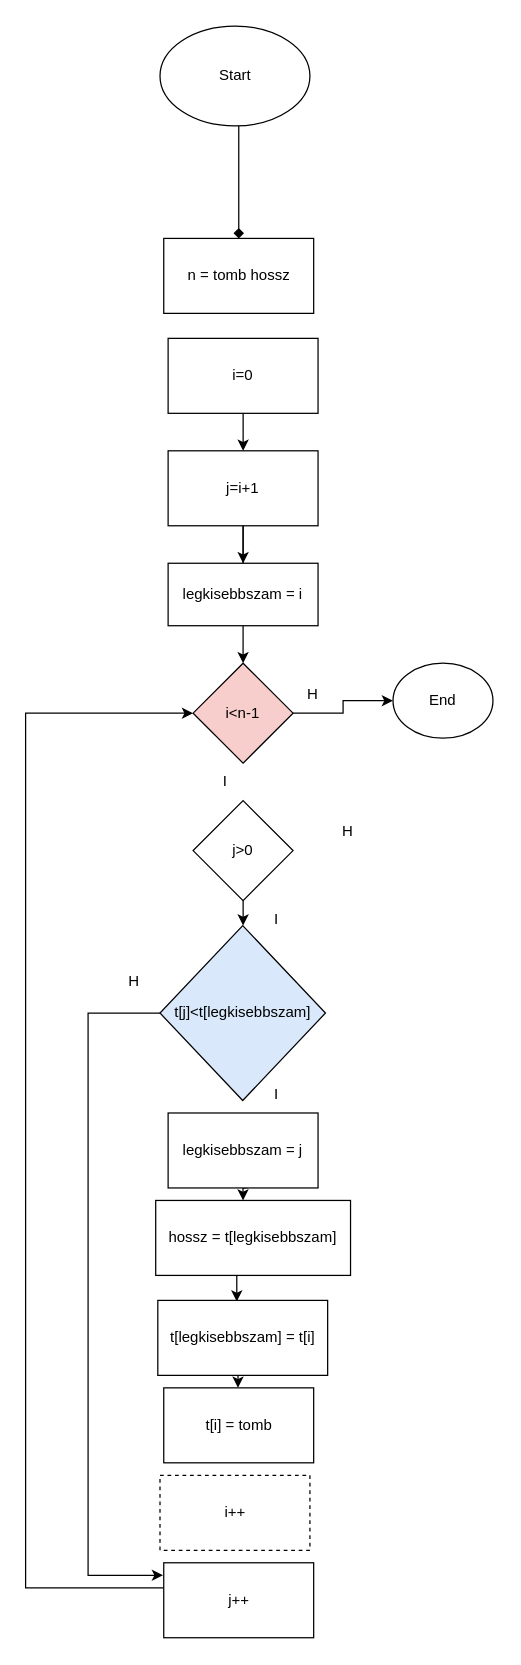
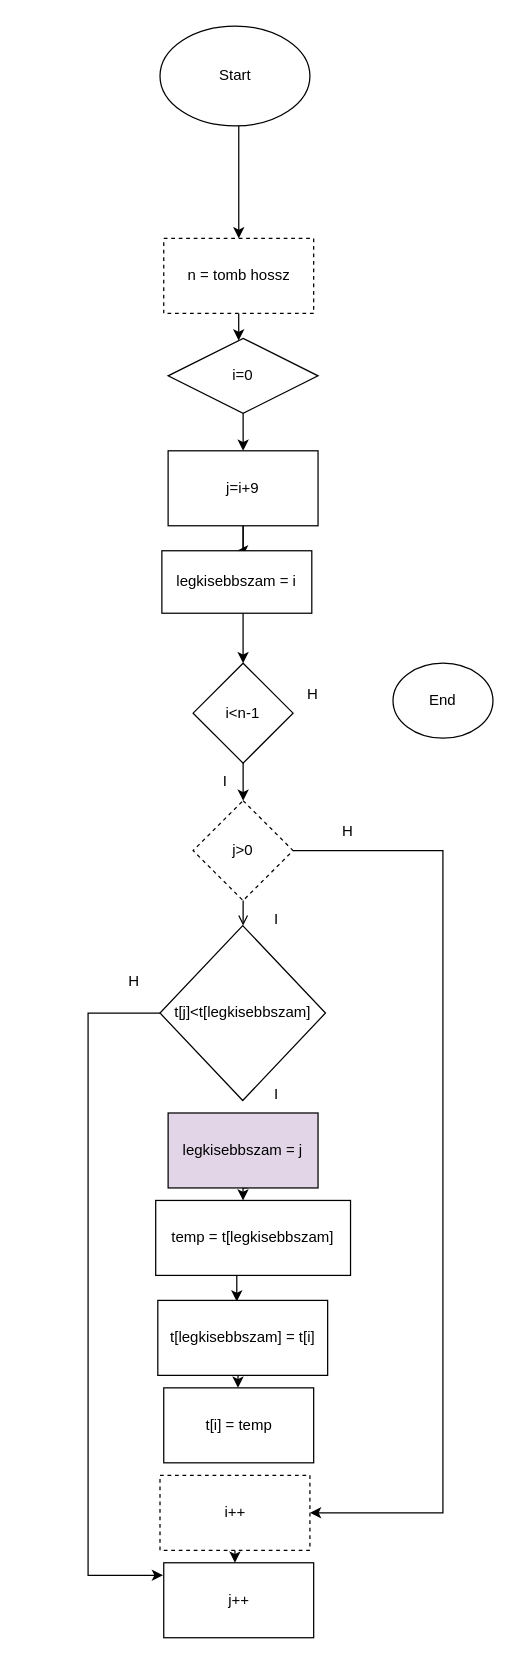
  <mxCell id="0" />
  <mxCell id="1" parent="0" />
+ <mxCell id="2" value="" style="edgeStyle=orthogonalEdgeStyle;rounded=0;orthogonalLoop=1;jettySize=auto;html=1;" edge="1" parent="1" source="28" target="5"><mxGeometry relative="1" as="geometry"><Array as="points"><mxPoint x="190.56" y="210" /><mxPoint x="190.56" y="210" /></Array></mxGeometry></mxCell>
  <mxCell id="3" value="Start&lt;br&gt;" style="ellipse;whiteSpace=wrap;html=1;" vertex="1" parent="1"><mxGeometry x="127.56" y="20" width="120" height="80" as="geometry" /></mxCell>
  <mxCell id="4" value="" style="edgeStyle=orthogonalEdgeStyle;rounded=0;orthogonalLoop=1;jettySize=auto;html=1;" edge="1" parent="1" source="5" target="8"><mxGeometry relative="1" as="geometry" /></mxCell>
- <mxCell id="5" value="i=0" style="whiteSpace=wrap;html=1;" vertex="1" parent="1"><mxGeometry x="134.06" y="270" width="120" height="60" as="geometry" /></mxCell>
+ <mxCell id="5" value="i=0" style="rhombus;whiteSpace=wrap;html=1;" vertex="1" parent="1"><mxGeometry x="134.06" y="270" width="120" height="60" as="geometry" /></mxCell>
  <mxCell id="6" value="" style="edgeStyle=orthogonalEdgeStyle;rounded=0;orthogonalLoop=1;jettySize=auto;html=1;" edge="1" parent="1" source="8" target="10"><mxGeometry relative="1" as="geometry" /></mxCell>
  <mxCell id="7" style="edgeStyle=orthogonalEdgeStyle;rounded=0;orthogonalLoop=1;jettySize=auto;html=1;" edge="1" parent="1" source="8" target="35"><mxGeometry relative="1" as="geometry" /></mxCell>
- <mxCell id="8" value="j=i+1" style="whiteSpace=wrap;html=1;" vertex="1" parent="1"><mxGeometry x="134.06" y="360" width="120" height="60" as="geometry" /></mxCell>
- <mxCell id="9" value="" style="edgeStyle=orthogonalEdgeStyle;rounded=0;orthogonalLoop=1;jettySize=auto;html=1;" edge="1" parent="1" source="10" target="11"><mxGeometry relative="1" as="geometry" /></mxCell>
- <mxCell id="10" value="i&amp;lt;n-1" style="rhombus;whiteSpace=wrap;html=1;fillColor=#f8cecc;" vertex="1" parent="1"><mxGeometry x="154.06" y="530" width="80" height="80" as="geometry" /></mxCell>
+ <mxCell id="8" value="j=i+9" style="whiteSpace=wrap;html=1;" vertex="1" parent="1"><mxGeometry x="134.06" y="360" width="120" height="60" as="geometry" /></mxCell>
+ <mxCell id="10" value="i&amp;lt;n-1" style="rhombus;whiteSpace=wrap;html=1;" vertex="1" parent="1"><mxGeometry x="154.06" y="530" width="80" height="80" as="geometry" /></mxCell>
  <mxCell id="11" value="End&lt;br&gt;" style="ellipse;whiteSpace=wrap;html=1;" vertex="1" parent="1"><mxGeometry x="314.06" y="530" width="80" height="60" as="geometry" /></mxCell>
  <mxCell id="12" value="I&lt;br&gt;" style="text;html=1;strokeColor=none;fillColor=none;align=center;verticalAlign=middle;whiteSpace=wrap;rounded=0;" vertex="1" parent="1"><mxGeometry x="150.06" y="610" width="60" height="30" as="geometry" /></mxCell>
+ <mxCell id="13" style="edgeStyle=orthogonalEdgeStyle;rounded=0;orthogonalLoop=1;jettySize=auto;html=1;entryX=1;entryY=0.5;entryDx=0;entryDy=0;" edge="1" parent="1" source="30" target="15"><mxGeometry relative="1" as="geometry"><Array as="points"><mxPoint x="354" y="680" /><mxPoint x="354" y="1210" /></Array></mxGeometry></mxCell>
+ <mxCell id="14" value="" style="edgeStyle=orthogonalEdgeStyle;rounded=0;orthogonalLoop=1;jettySize=auto;html=1;" edge="1" parent="1" source="15" target="18"><mxGeometry relative="1" as="geometry"><Array as="points"><mxPoint x="191" y="1230" /><mxPoint x="190" y="1230" /></Array></mxGeometry></mxCell>
  <mxCell id="15" value="i++&lt;br&gt;" style="whiteSpace=wrap;html=1;dashed=1;" vertex="1" parent="1"><mxGeometry x="127.56" y="1180" width="120" height="60" as="geometry" /></mxCell>
  <mxCell id="16" value="H" style="text;html=1;strokeColor=none;fillColor=none;align=center;verticalAlign=middle;whiteSpace=wrap;rounded=0;" vertex="1" parent="1"><mxGeometry x="220.06" y="540" width="60" height="30" as="geometry" /></mxCell>
- <mxCell id="17" style="edgeStyle=orthogonalEdgeStyle;rounded=0;orthogonalLoop=1;jettySize=auto;html=1;entryX=0;entryY=0.5;entryDx=0;entryDy=0;" edge="1" parent="1" source="18" target="10"><mxGeometry relative="1" as="geometry"><mxPoint x="150.06" y="570" as="targetPoint" /><Array as="points"><mxPoint x="20" y="1270" /><mxPoint x="20" y="570" /></Array></mxGeometry></mxCell>
  <mxCell id="18" value="j++" style="whiteSpace=wrap;html=1;" vertex="1" parent="1"><mxGeometry x="130.56" y="1250" width="120" height="60" as="geometry" /></mxCell>
  <mxCell id="19" value="" style="edgeStyle=orthogonalEdgeStyle;rounded=0;orthogonalLoop=1;jettySize=auto;html=1;" edge="1" parent="1" target="22"><mxGeometry relative="1" as="geometry"><mxPoint x="197.56" y="950" as="sourcePoint" /><Array as="points"><mxPoint x="194" y="950" /></Array></mxGeometry></mxCell>
- <mxCell id="20" value="legkisebbszam = j" style="whiteSpace=wrap;html=1;" vertex="1" parent="1"><mxGeometry x="134.06" y="890" width="120" height="60" as="geometry" /></mxCell>
+ <mxCell id="20" value="legkisebbszam = j" style="whiteSpace=wrap;html=1;fillColor=#e1d5e7;" vertex="1" parent="1"><mxGeometry x="134.06" y="890" width="120" height="60" as="geometry" /></mxCell>
  <mxCell id="21" value="" style="edgeStyle=orthogonalEdgeStyle;rounded=0;orthogonalLoop=1;jettySize=auto;html=1;entryX=0.465;entryY=0.015;entryDx=0;entryDy=0;entryPerimeter=0;" edge="1" parent="1" source="22" target="24"><mxGeometry relative="1" as="geometry"><mxPoint x="193.5" y="1040" as="targetPoint" /><Array as="points"><mxPoint x="190" y="1040" /></Array></mxGeometry></mxCell>
- <mxCell id="22" value="hossz = t[legkisebbszam]" style="whiteSpace=wrap;html=1;" vertex="1" parent="1"><mxGeometry x="124.12" y="960" width="155.94" height="60" as="geometry" /></mxCell>
+ <mxCell id="22" value="temp = t[legkisebbszam]" style="whiteSpace=wrap;html=1;" vertex="1" parent="1"><mxGeometry x="124.12" y="960" width="155.94" height="60" as="geometry" /></mxCell>
  <mxCell id="23" value="" style="edgeStyle=orthogonalEdgeStyle;rounded=0;orthogonalLoop=1;jettySize=auto;html=1;" edge="1" parent="1" source="24"><mxGeometry relative="1" as="geometry"><mxPoint x="190" y="1110" as="targetPoint" /><Array as="points"><mxPoint x="190" y="1110" /><mxPoint x="190" y="1110" /></Array></mxGeometry></mxCell>
  <mxCell id="24" value="t[legkisebbszam] = t[i]" style="whiteSpace=wrap;html=1;" vertex="1" parent="1"><mxGeometry x="125.81" y="1040" width="135.94" height="60" as="geometry" /></mxCell>
  <mxCell id="25" value="I&lt;br&gt;" style="text;html=1;strokeColor=none;fillColor=none;align=center;verticalAlign=middle;whiteSpace=wrap;rounded=0;" vertex="1" parent="1"><mxGeometry x="190.56" y="860" width="60" height="30" as="geometry" /></mxCell>
  <mxCell id="26" value="H&lt;br&gt;" style="text;html=1;strokeColor=none;fillColor=none;align=center;verticalAlign=middle;whiteSpace=wrap;rounded=0;" vertex="1" parent="1"><mxGeometry x="77.06" y="770" width="60" height="30" as="geometry" /></mxCell>
- <mxCell id="27" value="" style="edgeStyle=orthogonalEdgeStyle;rounded=0;orthogonalLoop=1;jettySize=auto;html=1;endArrow=diamond;" edge="1" parent="1" source="3" target="28"><mxGeometry relative="1" as="geometry"><mxPoint x="190.56" y="180" as="sourcePoint" /><mxPoint x="190.56" y="270" as="targetPoint" /><Array as="points"><mxPoint x="190.56" y="180" /><mxPoint x="190.56" y="180" /></Array></mxGeometry></mxCell>
- <mxCell id="28" value="n = tomb hossz" style="rounded=0;whiteSpace=wrap;html=1;" vertex="1" parent="1"><mxGeometry x="130.56" y="190" width="120" height="60" as="geometry" /></mxCell>
- <mxCell id="30" value="j&amp;gt;0" style="rhombus;whiteSpace=wrap;html=1;" vertex="1" parent="1"><mxGeometry x="154.06" y="640" width="80" height="80" as="geometry" /></mxCell>
- <mxCell id="31" value="" style="edgeStyle=orthogonalEdgeStyle;rounded=0;orthogonalLoop=1;jettySize=auto;html=1;" edge="1" parent="1" source="30" target="32"><mxGeometry relative="1" as="geometry"><mxPoint x="200.06" y="714" as="sourcePoint" /><mxPoint x="197.06" y="1110" as="targetPoint" /><Array as="points" /></mxGeometry></mxCell>
- <mxCell id="32" value="t[j]&amp;lt;t[legkisebbszam]" style="rhombus;whiteSpace=wrap;html=1;fillColor=#dae8fc;" vertex="1" parent="1"><mxGeometry x="127.56" y="740" width="132.44" height="140" as="geometry" /></mxCell>
+ <mxCell id="27" value="" style="edgeStyle=orthogonalEdgeStyle;rounded=0;orthogonalLoop=1;jettySize=auto;html=1;" edge="1" parent="1" source="3" target="28"><mxGeometry relative="1" as="geometry"><mxPoint x="190.56" y="180" as="sourcePoint" /><mxPoint x="190.56" y="270" as="targetPoint" /><Array as="points"><mxPoint x="190.56" y="180" /><mxPoint x="190.56" y="180" /></Array></mxGeometry></mxCell>
+ <mxCell id="28" value="n = tomb hossz" style="rounded=0;whiteSpace=wrap;html=1;dashed=1;" vertex="1" parent="1"><mxGeometry x="130.56" y="190" width="120" height="60" as="geometry" /></mxCell>
+ <mxCell id="29" value="" style="edgeStyle=orthogonalEdgeStyle;rounded=0;orthogonalLoop=1;jettySize=auto;html=1;" edge="1" parent="1" source="10" target="30"><mxGeometry relative="1" as="geometry"><mxPoint x="194.06" y="540" as="sourcePoint" /><mxPoint x="197.06" y="1110" as="targetPoint" /></mxGeometry></mxCell>
+ <mxCell id="30" value="j&amp;gt;0" style="rhombus;whiteSpace=wrap;html=1;dashed=1;" vertex="1" parent="1"><mxGeometry x="154.06" y="640" width="80" height="80" as="geometry" /></mxCell>
+ <mxCell id="31" value="" style="edgeStyle=orthogonalEdgeStyle;rounded=0;orthogonalLoop=1;jettySize=auto;html=1;endArrow=open;" edge="1" parent="1" source="30" target="32"><mxGeometry relative="1" as="geometry"><mxPoint x="200.06" y="714" as="sourcePoint" /><mxPoint x="197.06" y="1110" as="targetPoint" /><Array as="points" /></mxGeometry></mxCell>
+ <mxCell id="32" value="t[j]&amp;lt;t[legkisebbszam]" style="rhombus;whiteSpace=wrap;html=1;" vertex="1" parent="1"><mxGeometry x="127.56" y="740" width="132.44" height="140" as="geometry" /></mxCell>
  <mxCell id="33" value="H" style="text;html=1;strokeColor=none;fillColor=none;align=center;verticalAlign=middle;whiteSpace=wrap;rounded=0;" vertex="1" parent="1"><mxGeometry x="247.56" y="650" width="60" height="30" as="geometry" /></mxCell>
  <mxCell id="34" value="I&lt;br&gt;" style="text;html=1;strokeColor=none;fillColor=none;align=center;verticalAlign=middle;whiteSpace=wrap;rounded=0;" vertex="1" parent="1"><mxGeometry x="190.56" y="720" width="60" height="30" as="geometry" /></mxCell>
- <mxCell id="35" value="legkisebbszam = i" style="rounded=0;whiteSpace=wrap;html=1;" vertex="1" parent="1"><mxGeometry x="134.06" y="450" width="120" height="50" as="geometry" /></mxCell>
+ <mxCell id="35" value="legkisebbszam = i" style="rounded=0;whiteSpace=wrap;html=1;" vertex="1" parent="1"><mxGeometry x="129.06" y="440" width="120" height="50" as="geometry" /></mxCell>
  <mxCell id="36" style="edgeStyle=orthogonalEdgeStyle;rounded=0;orthogonalLoop=1;jettySize=auto;html=1;" edge="1" parent="1" source="32"><mxGeometry relative="1" as="geometry"><mxPoint x="130" y="1260" as="targetPoint" /><Array as="points"><mxPoint x="70" y="810" /><mxPoint x="70" y="1260" /></Array><mxPoint x="132" y="805" as="sourcePoint" /></mxGeometry></mxCell>
- <mxCell id="37" value="t[i] = tomb" style="rounded=0;whiteSpace=wrap;html=1;" vertex="1" parent="1"><mxGeometry x="130.56" y="1110" width="120" height="60" as="geometry" /></mxCell>
+ <mxCell id="37" value="t[i] = temp" style="rounded=0;whiteSpace=wrap;html=1;" vertex="1" parent="1"><mxGeometry x="130.56" y="1110" width="120" height="60" as="geometry" /></mxCell>
